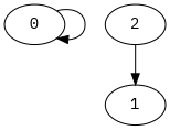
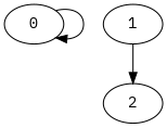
  digraph {
    fontname="IBM Plex Mono"
    node [fontname="IBM Plex Mono"]
    edge [fontname="IBM Plex Mono" heightLimit=3 primaryType=mainStreet secondaryType=none village=Cologne]
    0
    n2 [label=1]
    2
    0 -> 0 [weight=10]
-   2 -> n2 [weight=11]
+   n2 -> 2 [weight=11]
  }
